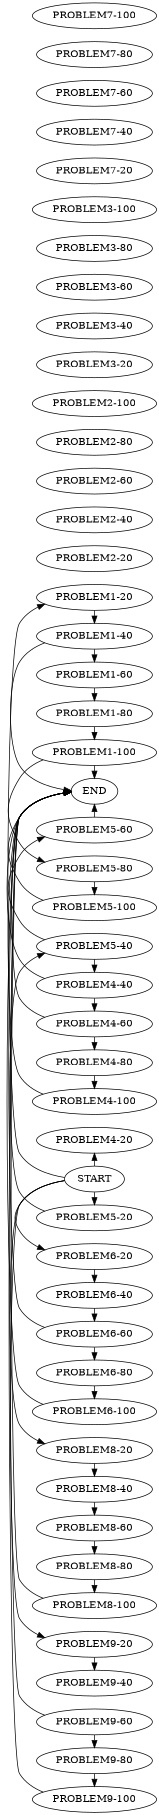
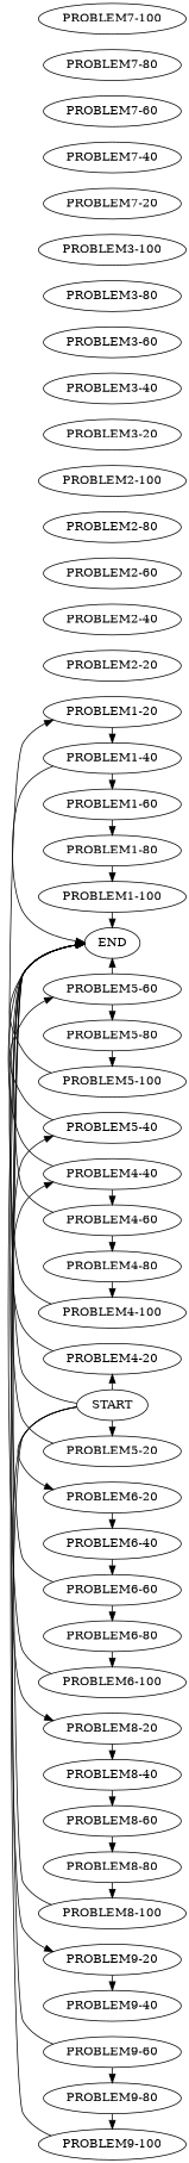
  digraph {
    rankdir=LR
    edge [constraint=false]
    n1 [label="PROBLEM1-20"]
    n2 [label="PROBLEM1-40"]
    n3 [label="PROBLEM1-60"]
    n4 [label=END]
    n5 [label="PROBLEM1-80"]
    n6 [label="PROBLEM1-100"]
    n7 [label="PROBLEM2-20"]
    n8 [label="PROBLEM2-40"]
    n9 [label="PROBLEM2-60"]
    n10 [label="PROBLEM2-80"]
    n11 [label="PROBLEM2-100"]
    n12 [label="PROBLEM3-20"]
    n13 [label="PROBLEM3-40"]
    n14 [label="PROBLEM3-60"]
    n15 [label="PROBLEM3-80"]
    n16 [label="PROBLEM3-100"]
    n17 [label="PROBLEM5-20"]
    n18 [label="PROBLEM5-40"]
    n19 [label="PROBLEM5-60"]
    n20 [label="PROBLEM5-80"]
    n21 [label="PROBLEM5-100"]
    n22 [label="PROBLEM4-20"]
    n23 [label="PROBLEM4-40"]
    n24 [label="PROBLEM4-60"]
    n25 [label="PROBLEM4-80"]
    n26 [label="PROBLEM4-100"]
    n27 [label="PROBLEM6-20"]
    n28 [label="PROBLEM6-40"]
    n29 [label="PROBLEM6-60"]
    n30 [label="PROBLEM6-80"]
    n31 [label="PROBLEM6-100"]
    n32 [label="PROBLEM7-20"]
    n33 [label="PROBLEM7-40"]
    n34 [label="PROBLEM7-60"]
    n35 [label="PROBLEM7-80"]
    n36 [label="PROBLEM7-100"]
    n37 [label="PROBLEM8-20"]
    n38 [label="PROBLEM8-40"]
    n39 [label="PROBLEM8-60"]
    n40 [label="PROBLEM8-80"]
    n41 [label="PROBLEM8-100"]
    n42 [label="PROBLEM9-20"]
    n43 [label="PROBLEM9-40"]
    n44 [label="PROBLEM9-60"]
    n45 [label="PROBLEM9-80"]
    n46 [label="PROBLEM9-100"]
    n47 [label=START]
    n1 -> n2
    n2 -> n3
    n2 -> n4
    n3 -> n5
    n5 -> n6
    n6 -> n4
    n17 -> n18
    n18 -> n19
    n19 -> n4
-   n6 -> n20
+   n19 -> n20
    n20 -> n21
    n21 -> n4
-   n18 -> n23
+   n22 -> n23
    n23 -> n4
    n23 -> n24
    n24 -> n4
    n24 -> n25
    n25 -> n26
    n26 -> n4
    n27 -> n28
    n28 -> n29
    n29 -> n4
    n29 -> n30
    n30 -> n31
    n31 -> n4
    n37 -> n38
    n38 -> n39
    n39 -> n40
    n40 -> n41
    n41 -> n4
    n42 -> n43
    n44 -> n4
    n44 -> n45
    n45 -> n46
    n46 -> n4
    n47 -> n1
    n47 -> n17
    n47 -> n22
    n47 -> n27
    n47 -> n37
    n47 -> n42
  }
